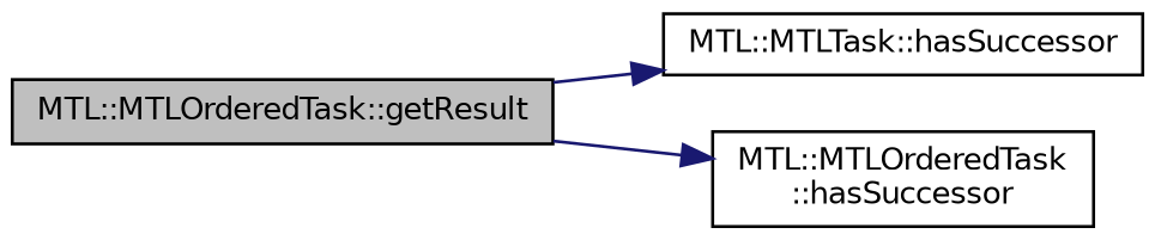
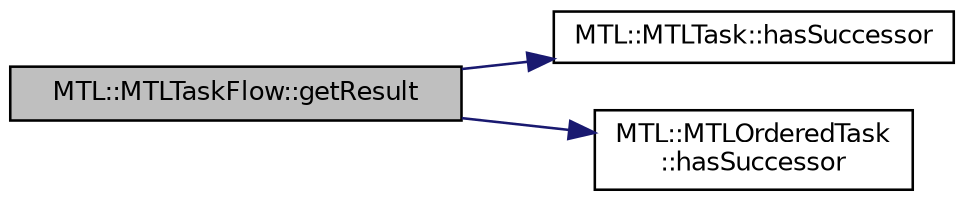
  digraph {
    rankdir=LR
    node [color=black fillcolor=white fontname=Helvetica fontsize=10 shape=record style=filled]
    edge [color=midnightblue fontname=Helvetica fontsize=10 labelfontname=Helvetica labelfontsize=10 style=solid]
-   n1 [fillcolor=grey75 fontcolor=black height=0.2 label="MTL::MTLOrderedTask::getResult" width=0.4]
+   n1 [fillcolor=grey75 fontcolor=black height=0.2 label="MTL::MTLTaskFlow::getResult" width=0.4]
    n2 [height=0.2 label="MTL::MTLTask::hasSuccessor" width=0.4]
    n3 [height=0.2 label="MTL::MTLOrderedTask\l::hasSuccessor" width=0.4]
    n1 -> n2
    n1 -> n3
  }
